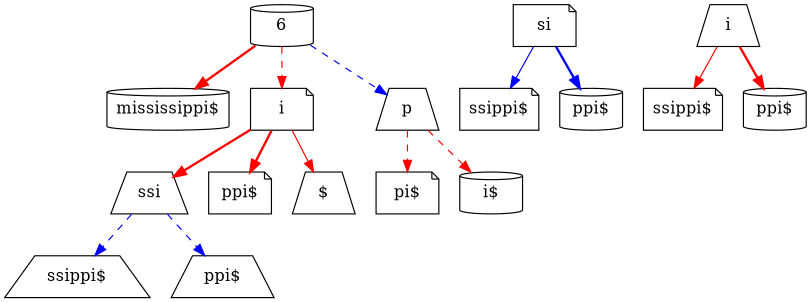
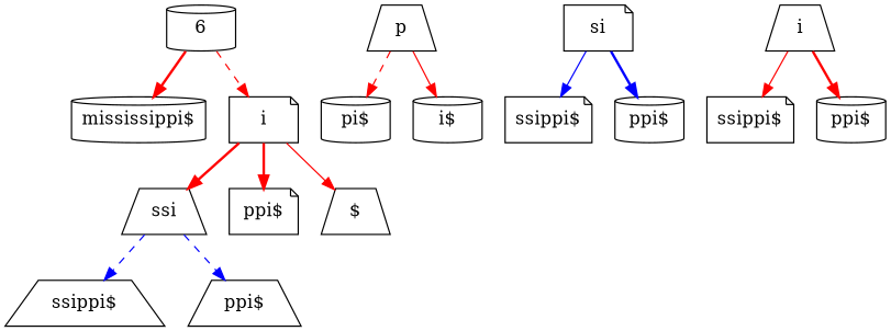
  digraph {
    node [shape=note]
    edge [color=red style=bold]
    n1 [label="mississippi$" shape=cylinder]
    n2 [label=6 shape=cylinder]
    n3 [label=i]
    n4 [label=p shape=trapezium]
    n5 [label=ssi shape=trapezium]
    n6 [label="ppi$"]
    n7 [label="$" shape=trapezium]
-   n8 [label="pi$"]
+   n8 [label="pi$" shape=cylinder]
    n9 [label="i$" shape=cylinder]
    n10 [label="ssippi$" shape=trapezium]
    n11 [label="ppi$" shape=trapezium]
    n12 [label=si]
    n13 [label="ssippi$"]
    n14 [label="ppi$" shape=cylinder]
    n15 [label=i shape=trapezium]
    n16 [label="ssippi$"]
    n17 [label="ppi$" shape=cylinder]
    n2 -> n1
    n2 -> n3 [style=dashed]
-   n2 -> n4 [color=blue style=dashed]
    n3 -> n5
    n3 -> n6
    n3 -> n7 [style=solid]
    n4 -> n8 [style=dashed]
-   n4 -> n9 [style=dashed]
+   n4 -> n9 [style=solid]
    n5 -> n10 [color=blue style=dashed]
    n5 -> n11 [color=blue style=dashed]
    n12 -> n13 [color=blue style=solid]
    n12 -> n14 [color=blue]
    n15 -> n16 [style=solid]
    n15 -> n17
  }
